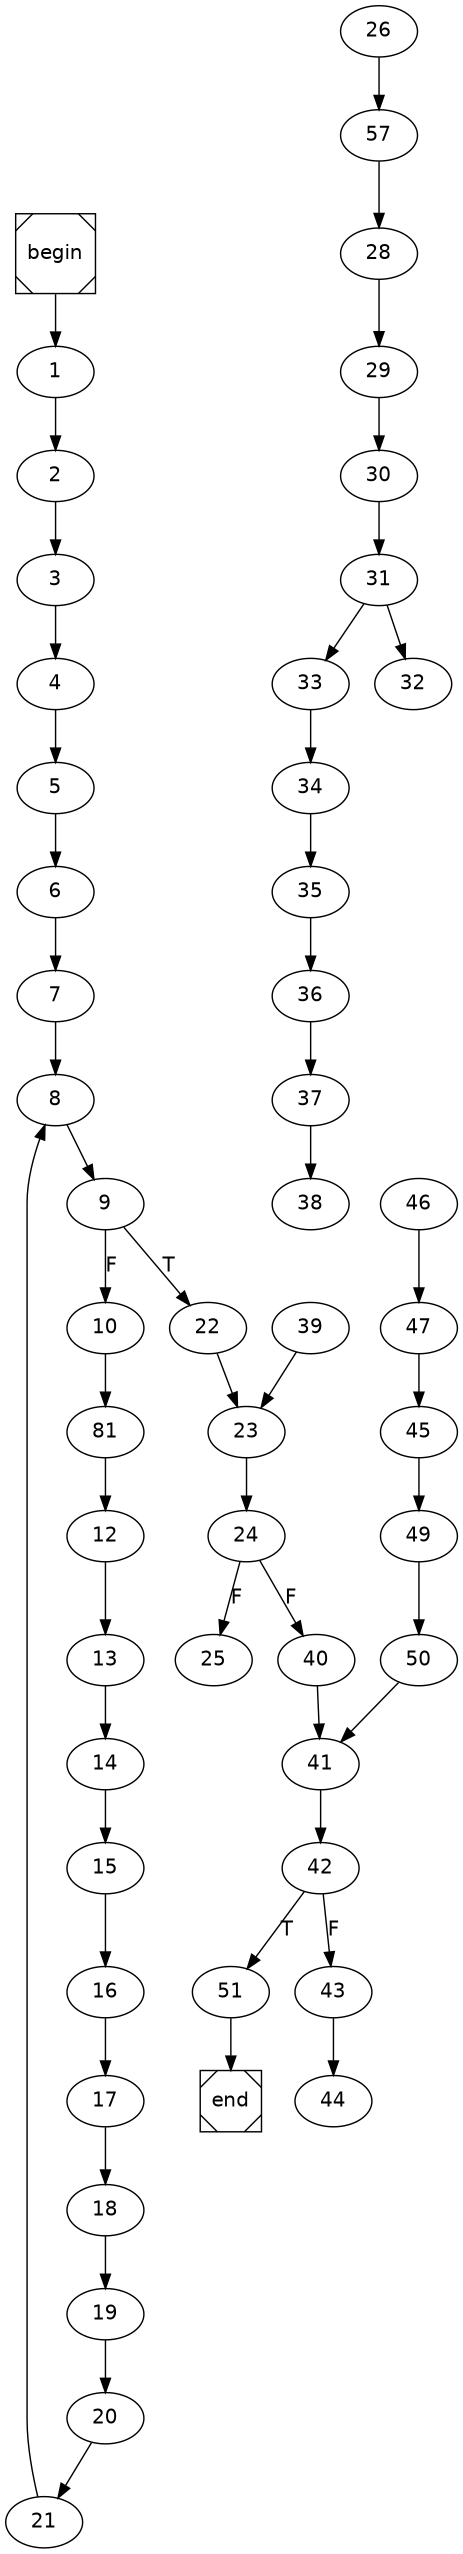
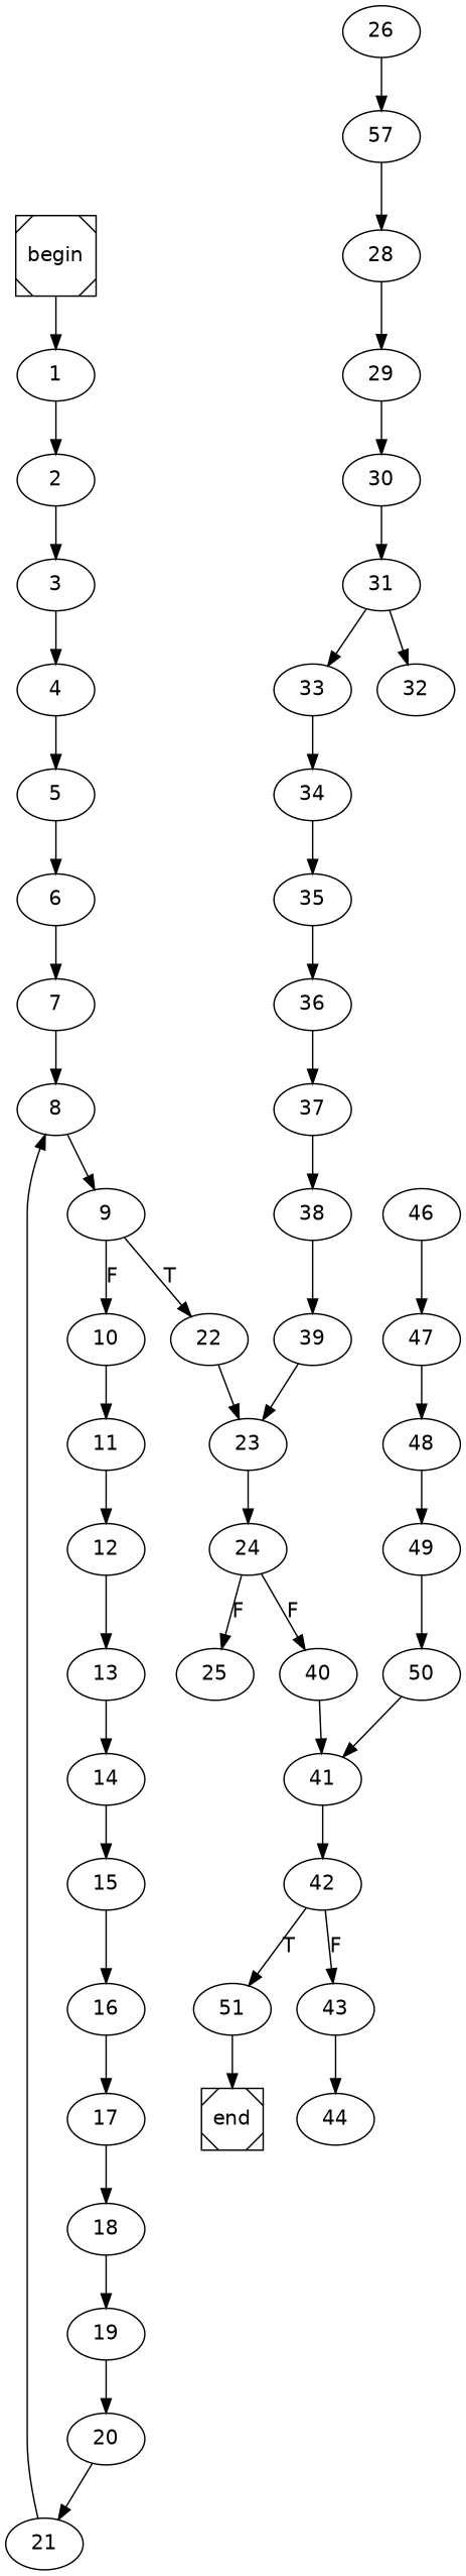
  digraph {
    fontname="DejaVu Sans"
    node [fontname="DejaVu Sans"]
    edge [fontname="DejaVu Sans"]
    begin [shape=Msquare]
    1
    2
    end [shape=Msquare]
    3
    4
    5
    6
    7
    8
    9
    22
    10
    23
-   11 [label=81]
+   11
    24
    12
    13
    14
    15
    16
    17
    18
    19
    20
    21
    40
    25
    41
    42
    n31 [label=57]
    26
    28
    29
    30
    31
    32
    33
    34
    35
    36
    37
    38
    39
    51
    43
    44
    46
    47
-   48 [label=45]
+   48
    49
    50
    begin -> 1
    1 -> 2
    2 -> 3
    3 -> 4
    4 -> 5
    5 -> 6
    6 -> 7
    7 -> 8
    8 -> 9
    9 -> 22 [label=T]
    9 -> 10 [label=F]
    22 -> 23
    10 -> 11
    23 -> 24
    11 -> 12
    24 -> 40 [label=F]
    24 -> 25 [label=F]
    12 -> 13
    13 -> 14
    14 -> 15
    15 -> 16
    16 -> 17
    17 -> 18
    18 -> 19
    19 -> 20
    20 -> 21
    21 -> 8
    40 -> 41
    41 -> 42
    42 -> 51 [label=T]
    42 -> 43 [label=F]
    n31 -> 28
    26 -> n31
    28 -> 29
    29 -> 30
    30 -> 31
    31 -> 32
    31 -> 33
    33 -> 34
    34 -> 35
    35 -> 36
    36 -> 37
    37 -> 38
+   38 -> 39
    39 -> 23
    51 -> end
    43 -> 44
    46 -> 47
    47 -> 48
    48 -> 49
    49 -> 50
    50 -> 41
  }
